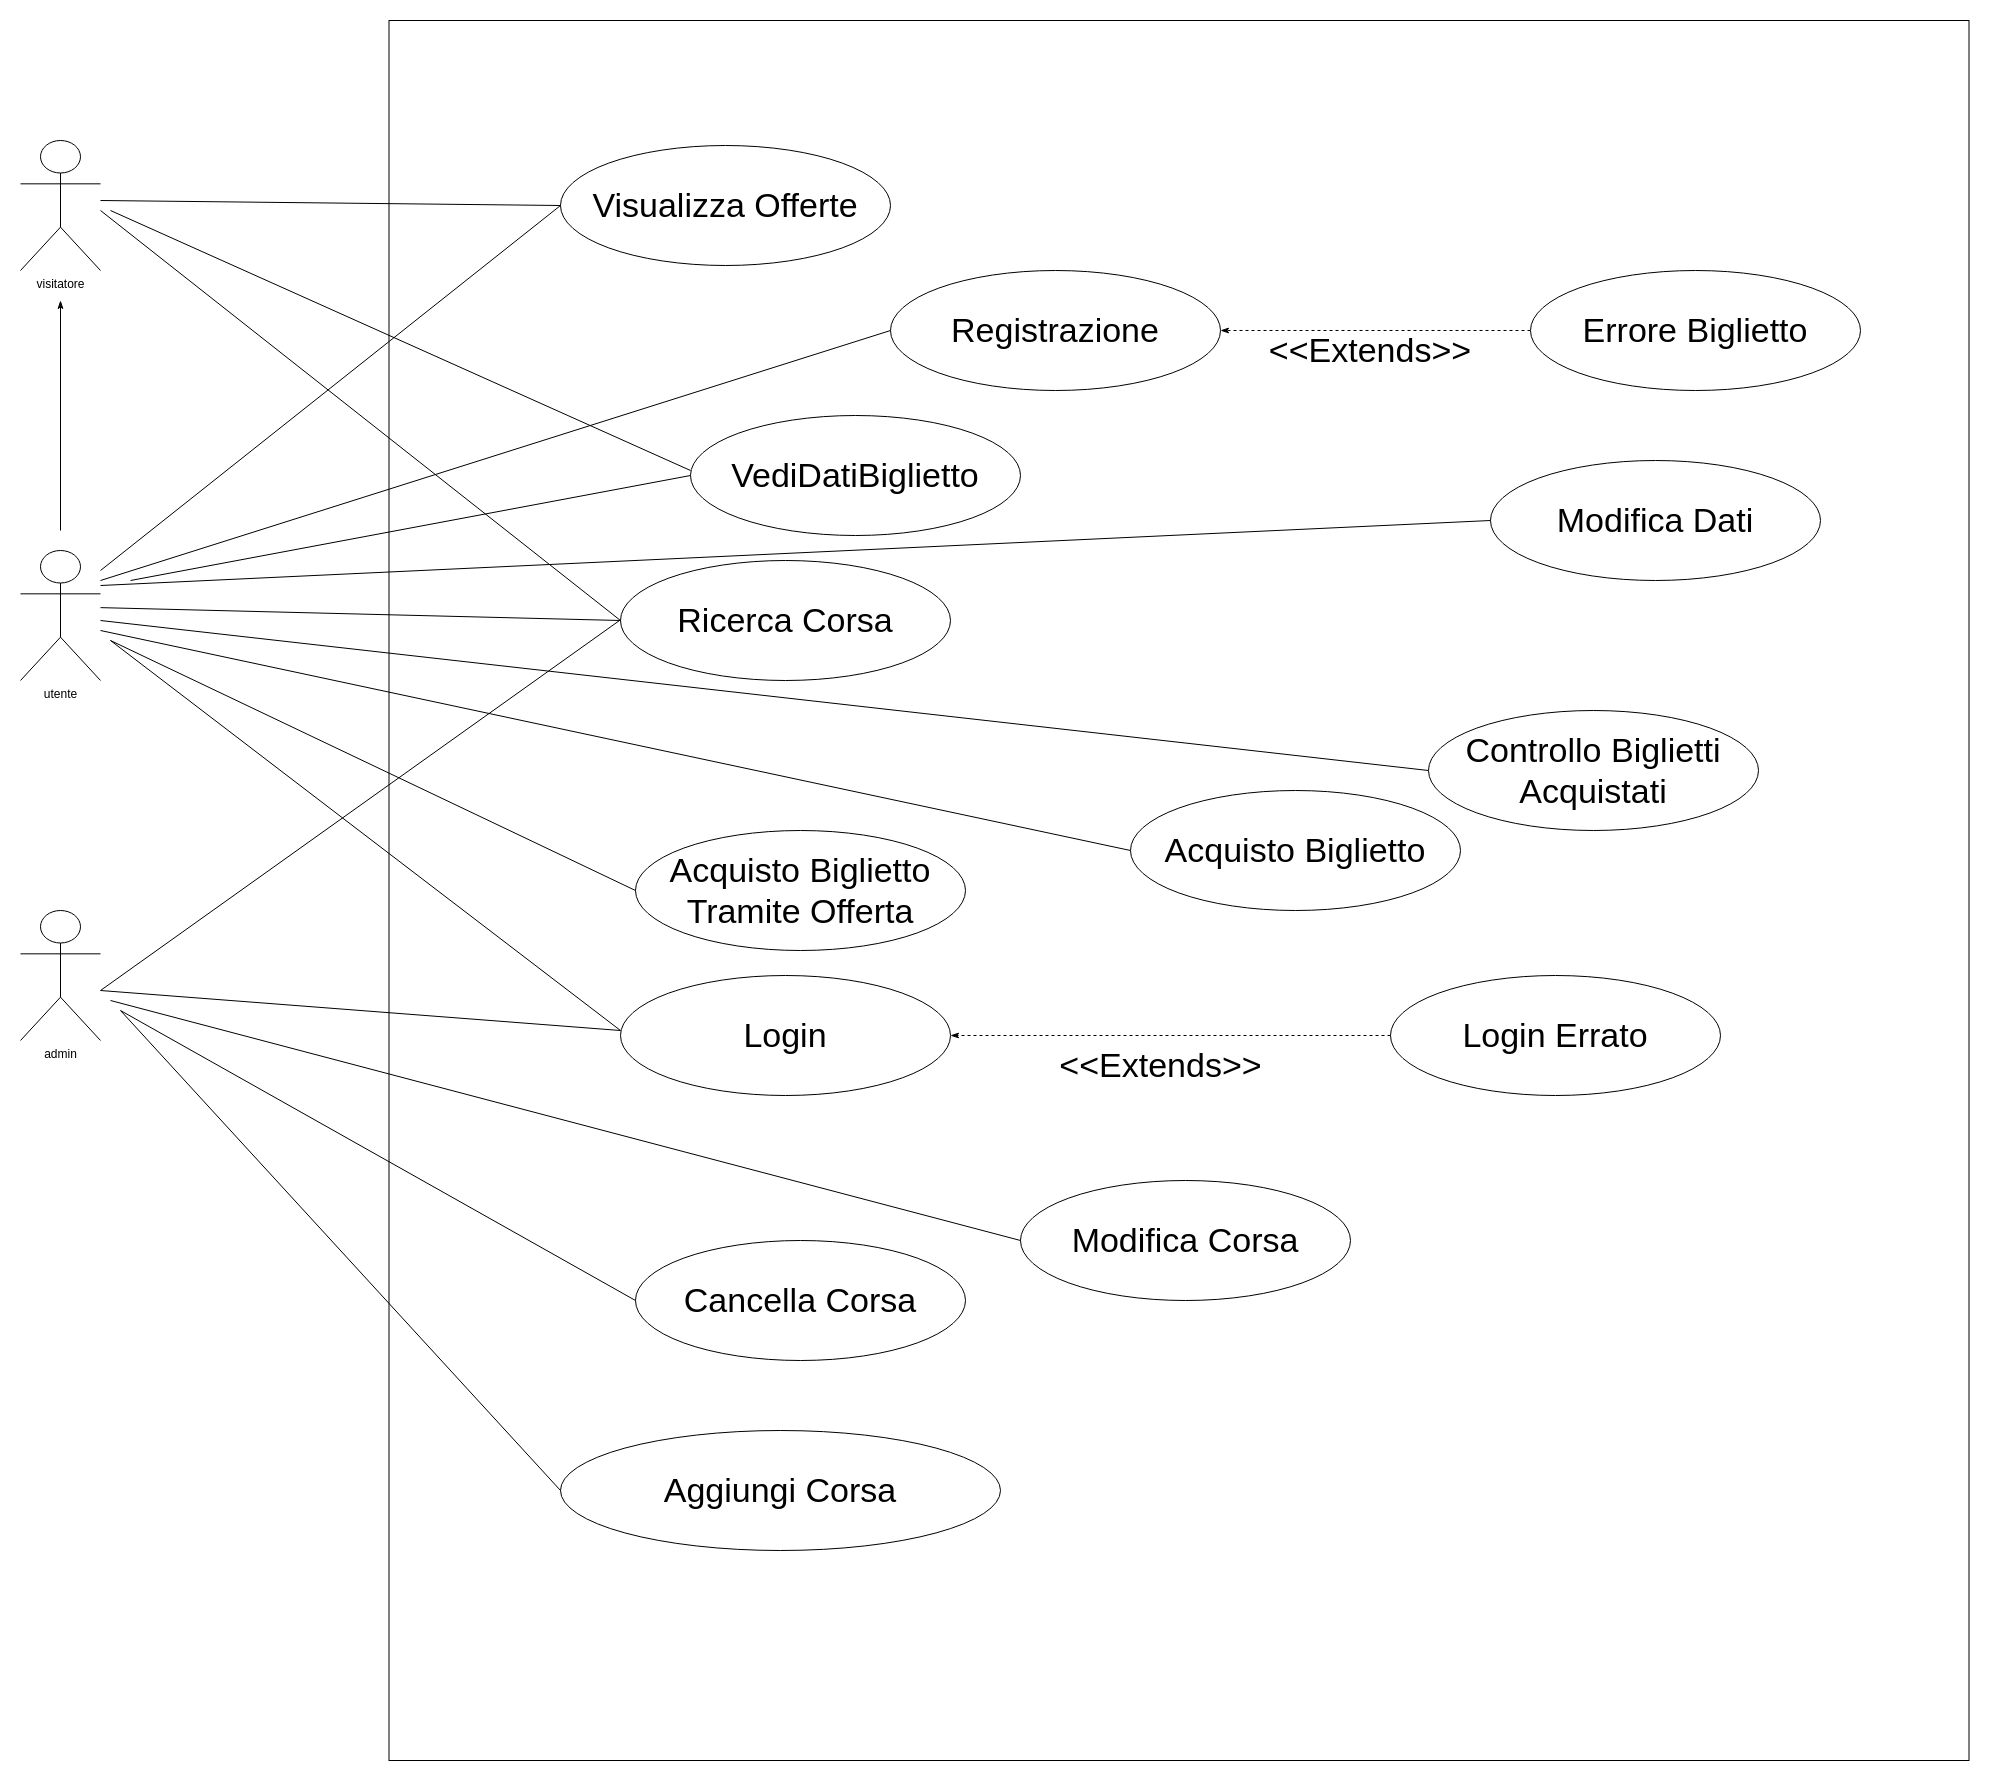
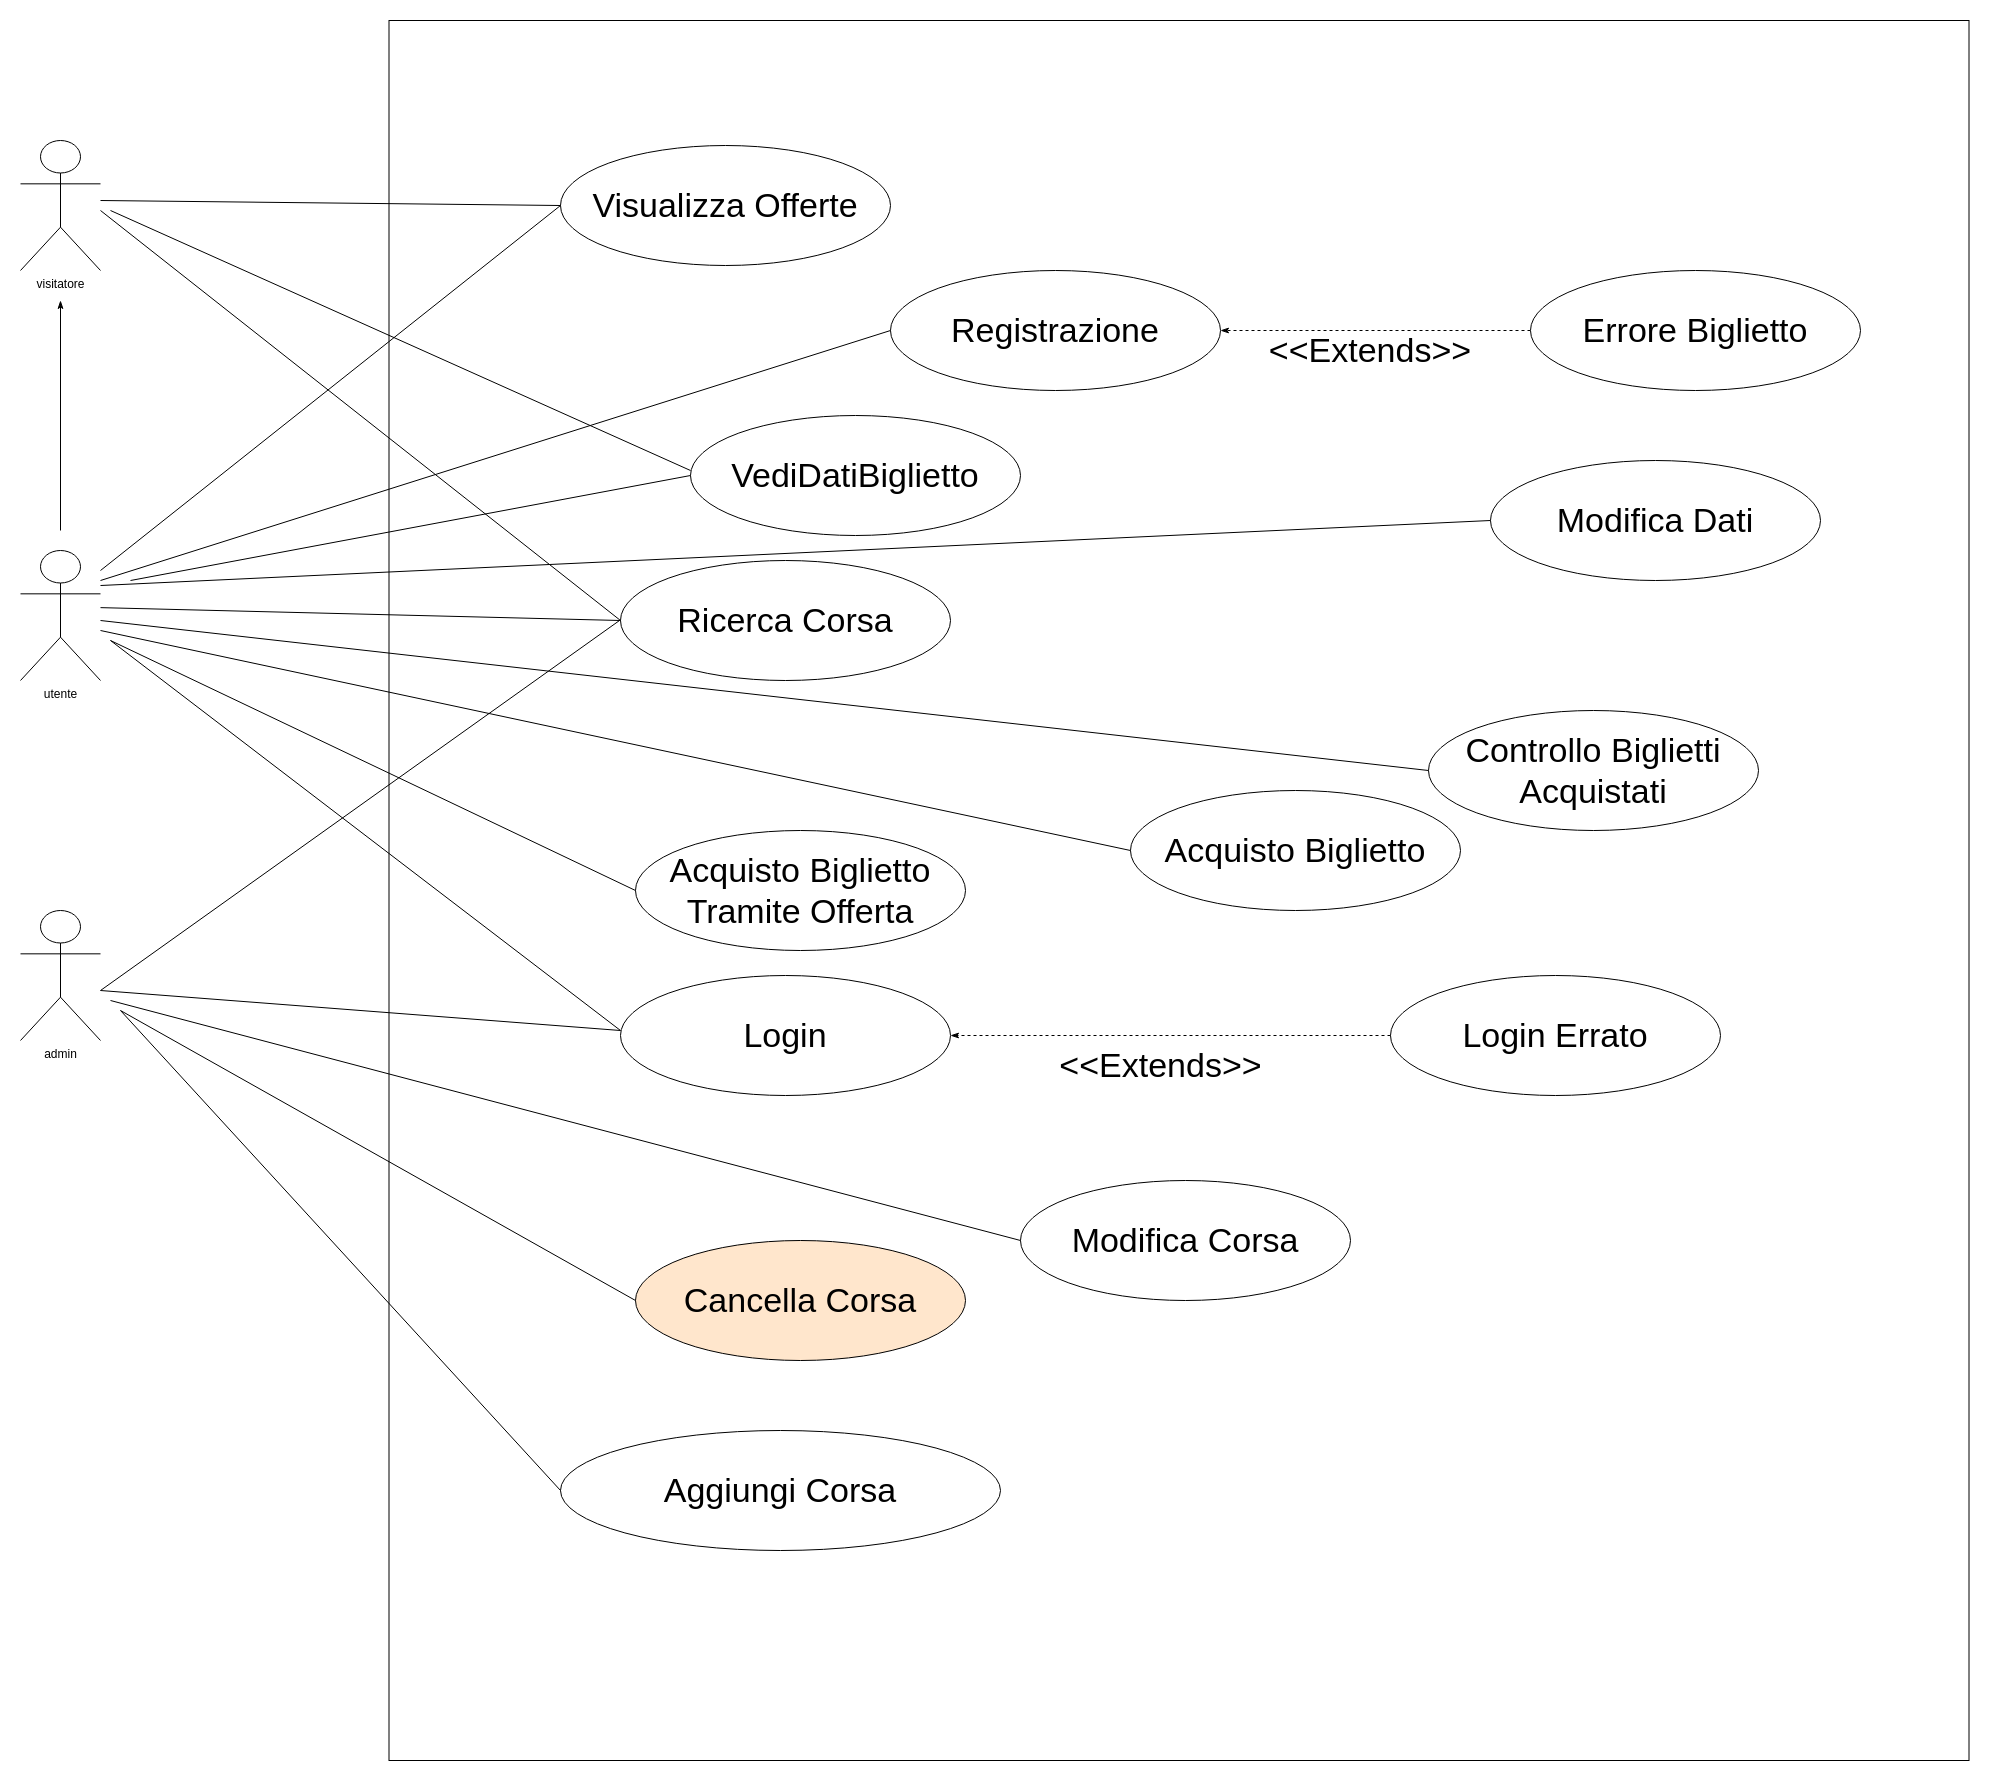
  <mxCell id="0" />
  <mxCell id="1" parent="0" />
  <mxCell id="2" value="" style="rounded=0;whiteSpace=wrap;html=1;fontSize=16;" vertex="1" parent="1"><mxGeometry x="388.5" y="20" width="1580" height="1740" as="geometry" /></mxCell>
  <mxCell id="3" value="visitatore" style="shape=umlActor;verticalLabelPosition=bottom;labelBackgroundColor=#ffffff;verticalAlign=top;html=1;outlineConnect=0;" vertex="1" parent="1"><mxGeometry x="20" y="140" width="80" height="130" as="geometry" /></mxCell>
  <mxCell id="4" value="admin" style="shape=umlActor;verticalLabelPosition=bottom;labelBackgroundColor=#ffffff;verticalAlign=top;html=1;outlineConnect=0;" vertex="1" parent="1"><mxGeometry x="20" y="910" width="80" height="130" as="geometry" /></mxCell>
  <mxCell id="5" style="edgeStyle=orthogonalEdgeStyle;rounded=0;orthogonalLoop=1;jettySize=auto;html=1;endArrow=classicThin;endFill=1;strokeColor=#000000;" edge="1" parent="1"><mxGeometry relative="1" as="geometry"><mxPoint x="60" y="300" as="targetPoint" /><mxPoint x="60" y="530" as="sourcePoint" /></mxGeometry></mxCell>
  <mxCell id="6" value="utente" style="shape=umlActor;verticalLabelPosition=bottom;labelBackgroundColor=#ffffff;verticalAlign=top;html=1;outlineConnect=0;" vertex="1" parent="1"><mxGeometry x="20" y="550" width="80" height="130" as="geometry" /></mxCell>
  <mxCell id="7" value="&lt;font style=&quot;font-size: 34px&quot;&gt;Ricerca Corsa&lt;/font&gt;" style="ellipse;whiteSpace=wrap;html=1;" vertex="1" parent="1"><mxGeometry x="620" y="560" width="330" height="120" as="geometry" /></mxCell>
  <mxCell id="8" value="" style="endArrow=none;html=1;strokeColor=#000000;" edge="1" parent="1"><mxGeometry width="50" height="50" relative="1" as="geometry"><mxPoint x="100" y="990" as="sourcePoint" /><mxPoint x="619" y="620" as="targetPoint" /></mxGeometry></mxCell>
  <mxCell id="9" value="" style="endArrow=none;html=1;strokeColor=#000000;" edge="1" parent="1"><mxGeometry width="50" height="50" relative="1" as="geometry"><mxPoint x="100" y="210" as="sourcePoint" /><mxPoint x="620" y="620" as="targetPoint" /></mxGeometry></mxCell>
  <mxCell id="10" value="" style="endArrow=none;html=1;strokeColor=#000000;" edge="1" parent="1"><mxGeometry width="50" height="50" relative="1" as="geometry"><mxPoint x="100" y="607.143" as="sourcePoint" /><mxPoint x="620" y="620" as="targetPoint" /></mxGeometry></mxCell>
  <mxCell id="11" value="&lt;font style=&quot;font-size: 34px&quot;&gt;Visualizza Offerte&lt;/font&gt;" style="ellipse;whiteSpace=wrap;html=1;" vertex="1" parent="1"><mxGeometry x="560" y="145" width="330" height="120" as="geometry" /></mxCell>
  <mxCell id="12" value="&lt;font style=&quot;font-size: 34px&quot;&gt;Acquisto Biglietto&lt;/font&gt;" style="ellipse;whiteSpace=wrap;html=1;" vertex="1" parent="1"><mxGeometry x="1130" y="790" width="330" height="120" as="geometry" /></mxCell>
  <mxCell id="13" value="&lt;font style=&quot;font-size: 34px&quot;&gt;Controllo Biglietti Acquistati&lt;/font&gt;" style="ellipse;whiteSpace=wrap;html=1;" vertex="1" parent="1"><mxGeometry x="1428" y="710" width="330" height="120" as="geometry" /></mxCell>
  <mxCell id="14" value="&lt;font style=&quot;font-size: 34px&quot;&gt;Registrazione&lt;/font&gt;" style="ellipse;whiteSpace=wrap;html=1;" vertex="1" parent="1"><mxGeometry x="890" y="270" width="330" height="120" as="geometry" /></mxCell>
  <mxCell id="15" style="edgeStyle=orthogonalEdgeStyle;rounded=0;orthogonalLoop=1;jettySize=auto;html=1;entryX=1;entryY=0.5;entryDx=0;entryDy=0;endArrow=classicThin;endFill=1;strokeColor=#000000;dashed=1;" edge="1" parent="1" source="16" target="14"><mxGeometry relative="1" as="geometry" /></mxCell>
  <mxCell id="16" value="&lt;font style=&quot;font-size: 34px&quot;&gt;Errore Biglietto&lt;/font&gt;" style="ellipse;whiteSpace=wrap;html=1;" vertex="1" parent="1"><mxGeometry x="1530" y="270" width="330" height="120" as="geometry" /></mxCell>
  <mxCell id="17" value="&amp;lt;&amp;lt;Extends&amp;gt;&amp;gt;" style="text;html=1;strokeColor=none;fillColor=none;align=center;verticalAlign=middle;whiteSpace=wrap;rounded=0;fontSize=34;" vertex="1" parent="1"><mxGeometry x="1350" y="340" width="40" height="20" as="geometry" /></mxCell>
  <mxCell id="18" value="&lt;font style=&quot;font-size: 34px&quot;&gt;Modifica Dati&lt;/font&gt;" style="ellipse;whiteSpace=wrap;html=1;" vertex="1" parent="1"><mxGeometry x="1490" y="460" width="330" height="120" as="geometry" /></mxCell>
  <mxCell id="19" value="" style="endArrow=none;html=1;strokeColor=#000000;entryX=0;entryY=0.5;entryDx=0;entryDy=0;" edge="1" parent="1" target="12"><mxGeometry width="50" height="50" relative="1" as="geometry"><mxPoint x="100" y="630" as="sourcePoint" /><mxPoint x="629" y="630" as="targetPoint" /></mxGeometry></mxCell>
  <mxCell id="20" value="" style="endArrow=none;html=1;strokeColor=#000000;entryX=0;entryY=0.5;entryDx=0;entryDy=0;" edge="1" parent="1" target="14"><mxGeometry width="50" height="50" relative="1" as="geometry"><mxPoint x="100" y="580" as="sourcePoint" /><mxPoint x="630" y="630" as="targetPoint" /></mxGeometry></mxCell>
  <mxCell id="21" value="" style="endArrow=none;html=1;strokeColor=#000000;entryX=0;entryY=0.5;entryDx=0;entryDy=0;" edge="1" parent="1" target="13"><mxGeometry width="50" height="50" relative="1" as="geometry"><mxPoint x="100" y="620" as="sourcePoint" /><mxPoint x="640" y="640" as="targetPoint" /></mxGeometry></mxCell>
  <mxCell id="22" value="" style="endArrow=none;html=1;strokeColor=#000000;entryX=0;entryY=0.5;entryDx=0;entryDy=0;" edge="1" parent="1" target="18"><mxGeometry width="50" height="50" relative="1" as="geometry"><mxPoint x="100" y="585" as="sourcePoint" /><mxPoint x="650" y="650" as="targetPoint" /></mxGeometry></mxCell>
  <mxCell id="23" value="" style="endArrow=none;html=1;strokeColor=#000000;entryX=0;entryY=0.5;entryDx=0;entryDy=0;" edge="1" parent="1" target="11"><mxGeometry width="50" height="50" relative="1" as="geometry"><mxPoint x="100" y="200" as="sourcePoint" /><mxPoint x="670" y="670" as="targetPoint" /></mxGeometry></mxCell>
  <mxCell id="24" value="" style="endArrow=none;html=1;strokeColor=#000000;entryX=0;entryY=0.5;entryDx=0;entryDy=0;" edge="1" parent="1" target="11"><mxGeometry width="50" height="50" relative="1" as="geometry"><mxPoint x="100" y="570" as="sourcePoint" /><mxPoint x="680" y="680" as="targetPoint" /></mxGeometry></mxCell>
  <mxCell id="25" value="&lt;font style=&quot;font-size: 34px&quot;&gt;Login&lt;/font&gt;" style="ellipse;whiteSpace=wrap;html=1;" vertex="1" parent="1"><mxGeometry x="620" y="975" width="330" height="120" as="geometry" /></mxCell>
  <mxCell id="26" value="&lt;font style=&quot;font-size: 34px&quot;&gt;Login Errato&lt;/font&gt;" style="ellipse;whiteSpace=wrap;html=1;" vertex="1" parent="1"><mxGeometry x="1390" y="975" width="330" height="120" as="geometry" /></mxCell>
  <mxCell id="27" value="&lt;font style=&quot;font-size: 34px&quot;&gt;&amp;lt;&amp;lt;Extends&amp;gt;&amp;gt;&lt;/font&gt;" style="edgeStyle=orthogonalEdgeStyle;rounded=0;orthogonalLoop=1;jettySize=auto;html=1;entryX=1;entryY=0.5;entryDx=0;entryDy=0;endArrow=classicThin;endFill=1;strokeColor=#000000;dashed=1;exitX=0;exitY=0.5;exitDx=0;exitDy=0;fontSize=15;" edge="1" parent="1" source="26" target="25"><mxGeometry x="0.044" y="30" relative="1" as="geometry"><mxPoint x="1530.03" y="431.143" as="sourcePoint" /><mxPoint x="1201.429" y="431.143" as="targetPoint" /><mxPoint as="offset" /></mxGeometry></mxCell>
  <mxCell id="28" value="" style="endArrow=none;html=1;strokeColor=#000000;" edge="1" parent="1"><mxGeometry width="50" height="50" relative="1" as="geometry"><mxPoint x="110" y="640" as="sourcePoint" /><mxPoint x="620" y="1030" as="targetPoint" /></mxGeometry></mxCell>
  <mxCell id="29" value="" style="endArrow=none;html=1;strokeColor=#000000;" edge="1" parent="1"><mxGeometry width="50" height="50" relative="1" as="geometry"><mxPoint x="100" y="990" as="sourcePoint" /><mxPoint x="620" y="1030" as="targetPoint" /></mxGeometry></mxCell>
  <mxCell id="30" value="&lt;font style=&quot;font-size: 34px&quot;&gt;Modifica Corsa&lt;/font&gt;" style="ellipse;whiteSpace=wrap;html=1;" vertex="1" parent="1"><mxGeometry x="1020" y="1180" width="330" height="120" as="geometry" /></mxCell>
- <mxCell id="31" value="&lt;font style=&quot;font-size: 34px&quot;&gt;Cancella Corsa&lt;/font&gt;" style="ellipse;whiteSpace=wrap;html=1;" vertex="1" parent="1"><mxGeometry x="635" y="1240" width="330" height="120" as="geometry" /></mxCell>
+ <mxCell id="31" value="&lt;font style=&quot;font-size: 34px&quot;&gt;Cancella Corsa&lt;/font&gt;" style="ellipse;whiteSpace=wrap;html=1;fillColor=#ffe6cc;" vertex="1" parent="1"><mxGeometry x="635" y="1240" width="330" height="120" as="geometry" /></mxCell>
  <mxCell id="32" value="&lt;font style=&quot;font-size: 34px&quot;&gt;Aggiungi Corsa&lt;/font&gt;" style="ellipse;whiteSpace=wrap;html=1;" vertex="1" parent="1"><mxGeometry x="560" y="1430" width="440" height="120" as="geometry" /></mxCell>
  <mxCell id="33" value="" style="endArrow=none;html=1;strokeColor=#000000;entryX=0;entryY=0.5;entryDx=0;entryDy=0;" edge="1" parent="1" target="30"><mxGeometry width="50" height="50" relative="1" as="geometry"><mxPoint x="110" y="1000" as="sourcePoint" /><mxPoint x="610" y="940" as="targetPoint" /></mxGeometry></mxCell>
  <mxCell id="34" value="" style="endArrow=none;html=1;strokeColor=#000000;entryX=0;entryY=0.5;entryDx=0;entryDy=0;" edge="1" parent="1" target="32"><mxGeometry width="50" height="50" relative="1" as="geometry"><mxPoint x="120" y="1010" as="sourcePoint" /><mxPoint x="630" y="1130" as="targetPoint" /></mxGeometry></mxCell>
  <mxCell id="35" value="" style="endArrow=none;html=1;strokeColor=#000000;entryX=0;entryY=0.5;entryDx=0;entryDy=0;" edge="1" parent="1" target="31"><mxGeometry width="50" height="50" relative="1" as="geometry"><mxPoint x="120" y="1010" as="sourcePoint" /><mxPoint x="975" y="1100" as="targetPoint" /></mxGeometry></mxCell>
  <mxCell id="36" value="&lt;font style=&quot;font-size: 34px&quot;&gt;Acquisto Biglietto&lt;br&gt;Tramite Offerta&lt;br&gt;&lt;/font&gt;" style="ellipse;whiteSpace=wrap;html=1;" vertex="1" parent="1"><mxGeometry x="635" y="830" width="330" height="120" as="geometry" /></mxCell>
  <mxCell id="37" value="" style="endArrow=none;html=1;strokeColor=#000000;entryX=0;entryY=0.5;entryDx=0;entryDy=0;" edge="1" parent="1" target="36"><mxGeometry width="50" height="50" relative="1" as="geometry"><mxPoint x="110" y="640" as="sourcePoint" /><mxPoint x="1140" y="860" as="targetPoint" /></mxGeometry></mxCell>
  <mxCell id="38" value="&lt;font style=&quot;font-size: 34px&quot;&gt;VediDatiBiglietto&lt;/font&gt;" style="ellipse;whiteSpace=wrap;html=1;" vertex="1" parent="1"><mxGeometry x="690" y="415" width="330" height="120" as="geometry" /></mxCell>
  <mxCell id="39" value="" style="endArrow=none;html=1;strokeColor=#000000;entryX=0;entryY=0.5;entryDx=0;entryDy=0;" edge="1" parent="1" target="38"><mxGeometry width="50" height="50" relative="1" as="geometry"><mxPoint x="130" y="580" as="sourcePoint" /><mxPoint x="630" y="1040" as="targetPoint" /></mxGeometry></mxCell>
  <mxCell id="40" value="" style="endArrow=none;html=1;strokeColor=#000000;" edge="1" parent="1"><mxGeometry width="50" height="50" relative="1" as="geometry"><mxPoint x="110" y="210" as="sourcePoint" /><mxPoint x="690" y="470" as="targetPoint" /></mxGeometry></mxCell>
